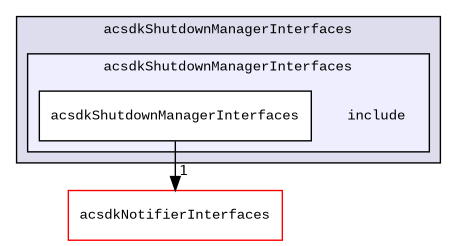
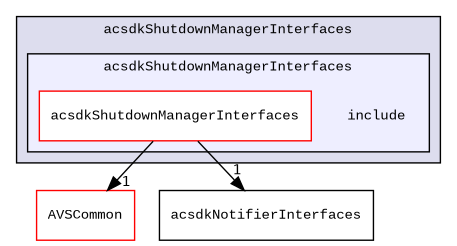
  digraph {
    compound=true
    fontname="Liberation Mono"
    node [fontname="Liberation Mono" fontsize=10 shape=box color=red fillcolor=white style=filled]
    edge [fontname="Liberation Mono" headlabel=1 labeldistance=1.5 labelfontname=Helvetica labelfontsize=10]
    n1 [label=include shape=plaintext color="" fillcolor="" style=""]
-   n2 [color=black label=acsdkShutdownManagerInterfaces]
-   n4 [label=acsdkNotifierInterfaces]
+   n2 [label=acsdkShutdownManagerInterfaces]
+   n3 [label=AVSCommon]
+   n4 [color=black label=acsdkNotifierInterfaces]
    subgraph cluster_1 {
      bgcolor="#ddddee"
      fontsize=10
      label=acsdkShutdownManagerInterfaces
      pencolor=black
      subgraph cluster_2 {
        bgcolor="#eeeeff"
        fontsize=10
        label=acsdkShutdownManagerInterfaces
        pencolor=black
        n1
        n2
      }
    }
+   n2 -> n3
    n2 -> n4
  }
